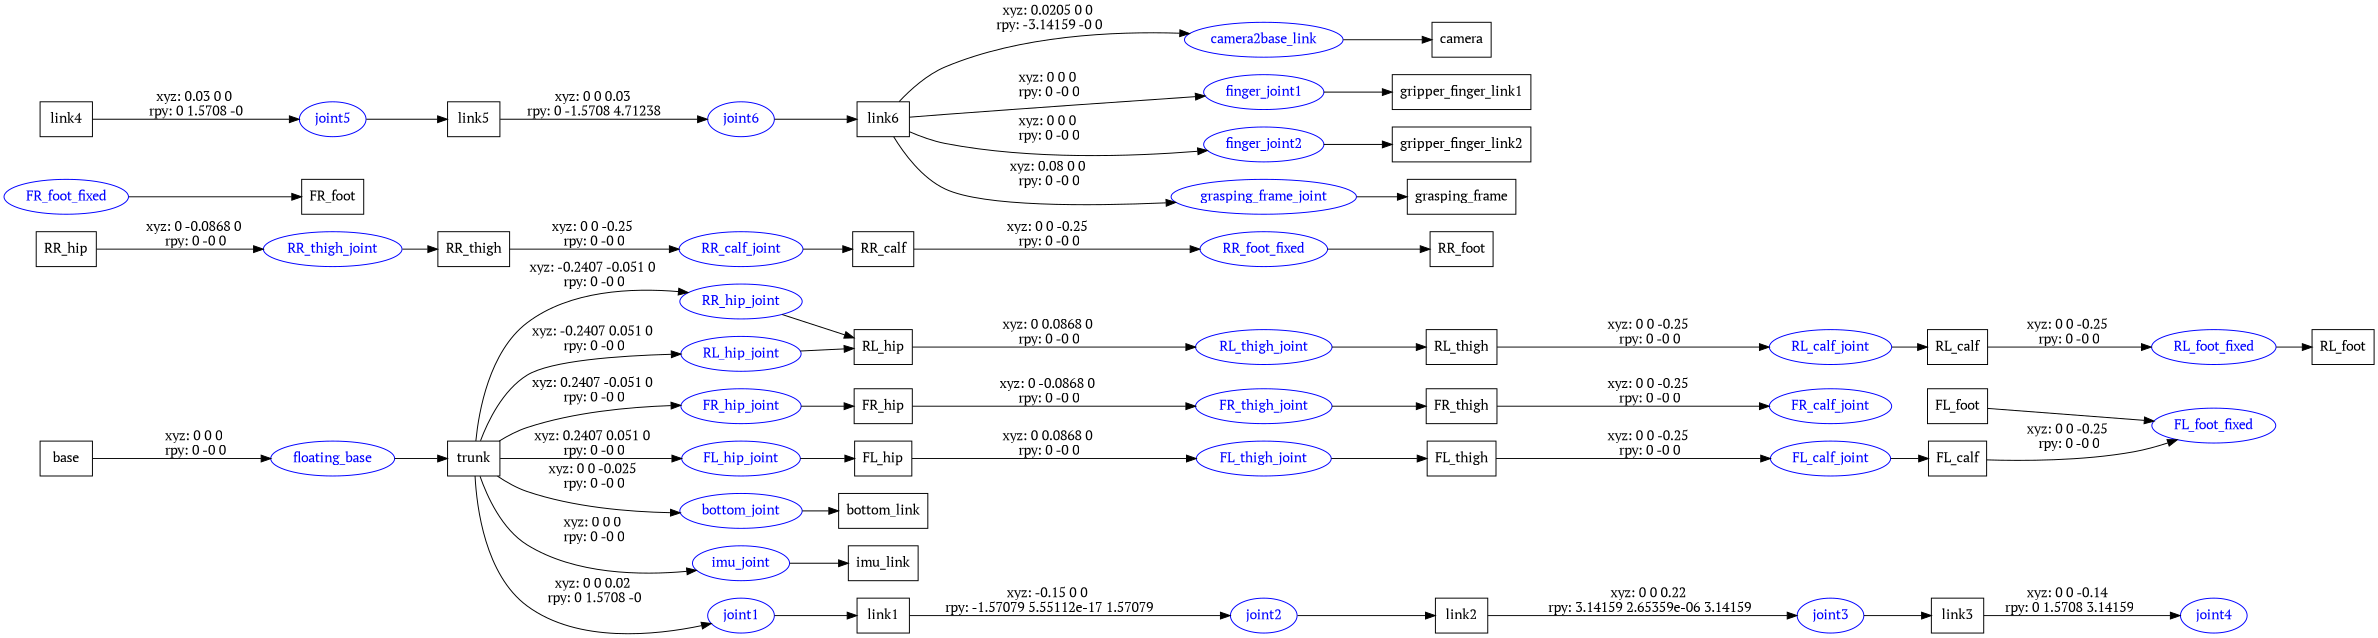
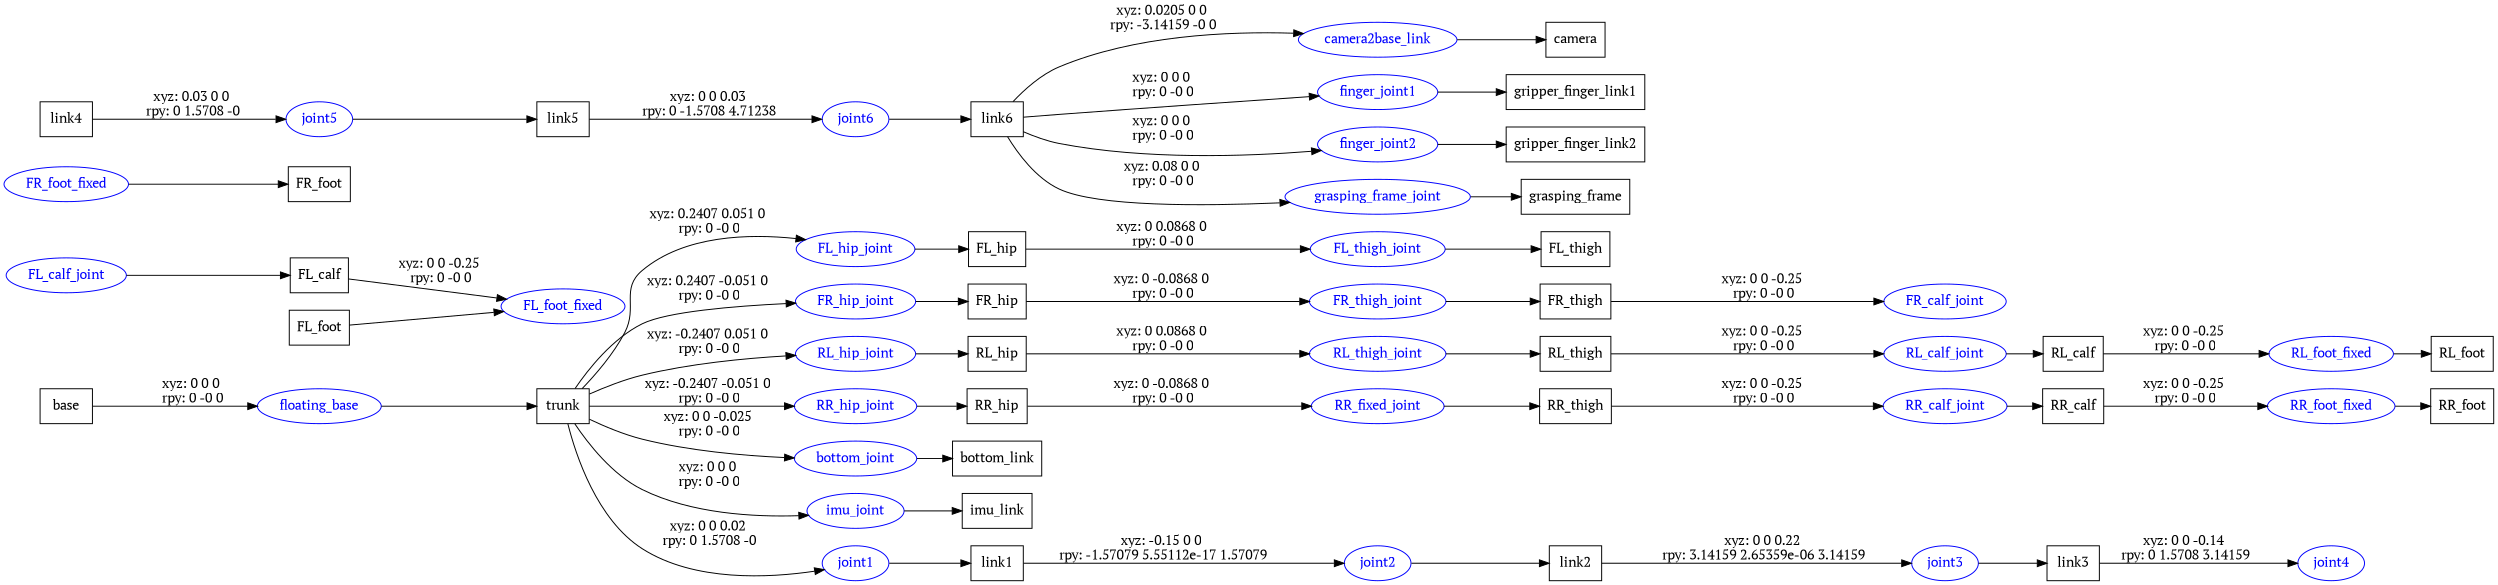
  digraph {
    fontname="PT Serif"
    rankdir=LR
    node [fontname="PT Serif" shape=box]
    edge [fontname="PT Serif"]
    n1 [label=base]
    floating_base [color=blue fontcolor=blue shape=ellipse]
    n3 [label=trunk]
    FL_hip_joint [color=blue fontcolor=blue shape=ellipse]
    FR_hip_joint [color=blue fontcolor=blue shape=ellipse]
    RL_hip_joint [color=blue fontcolor=blue shape=ellipse]
    RR_hip_joint [color=blue fontcolor=blue shape=ellipse]
    bottom_joint [color=blue fontcolor=blue shape=ellipse]
    imu_joint [color=blue fontcolor=blue shape=ellipse]
    joint1 [color=blue fontcolor=blue shape=ellipse]
    n11 [label=FL_hip]
    n12 [label=FR_hip]
    n13 [label=RL_hip]
    n14 [label=RR_hip]
    n15 [label=bottom_link]
    n16 [label=imu_link]
    n17 [label=link1]
    FL_thigh_joint [color=blue fontcolor=blue shape=ellipse]
    n19 [label=FL_thigh]
    FL_calf_joint [color=blue fontcolor=blue shape=ellipse]
    n21 [label=FL_calf]
    FL_foot_fixed [color=blue fontcolor=blue shape=ellipse]
    n23 [label=FL_foot]
    FR_thigh_joint [color=blue fontcolor=blue shape=ellipse]
    n25 [label=FR_thigh]
    FR_calf_joint [color=blue fontcolor=blue shape=ellipse]
    FR_foot_fixed [color=blue fontcolor=blue shape=ellipse]
    n28 [label=FR_foot]
    RL_thigh_joint [color=blue fontcolor=blue shape=ellipse]
    n30 [label=RL_thigh]
    RL_calf_joint [color=blue fontcolor=blue shape=ellipse]
    n32 [label=RL_calf]
    RL_foot_fixed [color=blue fontcolor=blue shape=ellipse]
    n34 [label=RL_foot]
-   RR_thigh_joint [color=blue fontcolor=blue shape=ellipse]
+   RR_thigh_joint [color=blue fontcolor=blue shape=ellipse label=RR_fixed_joint]
    n36 [label=RR_thigh]
    RR_calf_joint [color=blue fontcolor=blue shape=ellipse]
    n38 [label=RR_calf]
    RR_foot_fixed [color=blue fontcolor=blue shape=ellipse]
    n40 [label=RR_foot]
    joint2 [color=blue fontcolor=blue shape=ellipse]
    n42 [label=link2]
    joint3 [color=blue fontcolor=blue shape=ellipse]
    n44 [label=link3]
    joint4 [color=blue fontcolor=blue shape=ellipse]
    n46 [label=link4]
    joint5 [color=blue fontcolor=blue shape=ellipse]
    n48 [label=link5]
    joint6 [color=blue fontcolor=blue shape=ellipse]
    n50 [label=link6]
    camera2base_link [color=blue fontcolor=blue shape=ellipse]
    finger_joint1 [color=blue fontcolor=blue shape=ellipse]
    finger_joint2 [color=blue fontcolor=blue shape=ellipse]
    grasping_frame_joint [color=blue fontcolor=blue shape=ellipse]
    n55 [label=camera]
    n56 [label=gripper_finger_link1]
    n57 [label=gripper_finger_link2]
    n58 [label=grasping_frame]
    n1 -> floating_base [label="xyz: 0 0 0 \nrpy: 0 -0 0"]
    floating_base -> n3
    n3 -> FL_hip_joint [label="xyz: 0.2407 0.051 0 \nrpy: 0 -0 0"]
    n3 -> FR_hip_joint [label="xyz: 0.2407 -0.051 0 \nrpy: 0 -0 0"]
    n3 -> RL_hip_joint [label="xyz: -0.2407 0.051 0 \nrpy: 0 -0 0"]
    n3 -> RR_hip_joint [label="xyz: -0.2407 -0.051 0 \nrpy: 0 -0 0"]
    n3 -> bottom_joint [label="xyz: 0 0 -0.025 \nrpy: 0 -0 0"]
    n3 -> imu_joint [label="xyz: 0 0 0 \nrpy: 0 -0 0"]
    n3 -> joint1 [label="xyz: 0 0 0.02 \nrpy: 0 1.5708 -0"]
    FL_hip_joint -> n11
    FR_hip_joint -> n12
    RL_hip_joint -> n13
-   RR_hip_joint -> n13
+   RR_hip_joint -> n14
    bottom_joint -> n15
    imu_joint -> n16
    joint1 -> n17
    n11 -> FL_thigh_joint [label="xyz: 0 0.0868 0 \nrpy: 0 -0 0"]
    n12 -> FR_thigh_joint [label="xyz: 0 -0.0868 0 \nrpy: 0 -0 0"]
    n13 -> RL_thigh_joint [label="xyz: 0 0.0868 0 \nrpy: 0 -0 0"]
    n14 -> RR_thigh_joint [label="xyz: 0 -0.0868 0 \nrpy: 0 -0 0"]
    n17 -> joint2 [label="xyz: -0.15 0 0 \nrpy: -1.57079 5.55112e-17 1.57079"]
    FL_thigh_joint -> n19
-   n19 -> FL_calf_joint [label="xyz: 0 0 -0.25 \nrpy: 0 -0 0"]
    FL_calf_joint -> n21
    n21 -> FL_foot_fixed [label="xyz: 0 0 -0.25 \nrpy: 0 -0 0"]
    n23 -> FL_foot_fixed
    FR_thigh_joint -> n25
    n25 -> FR_calf_joint [label="xyz: 0 0 -0.25 \nrpy: 0 -0 0"]
    FR_foot_fixed -> n28
    RL_thigh_joint -> n30
    n30 -> RL_calf_joint [label="xyz: 0 0 -0.25 \nrpy: 0 -0 0"]
    RL_calf_joint -> n32
    n32 -> RL_foot_fixed [label="xyz: 0 0 -0.25 \nrpy: 0 -0 0"]
    RL_foot_fixed -> n34
    RR_thigh_joint -> n36
    n36 -> RR_calf_joint [label="xyz: 0 0 -0.25 \nrpy: 0 -0 0"]
    RR_calf_joint -> n38
    n38 -> RR_foot_fixed [label="xyz: 0 0 -0.25 \nrpy: 0 -0 0"]
    RR_foot_fixed -> n40
    joint2 -> n42
    n42 -> joint3 [label="xyz: 0 0 0.22 \nrpy: 3.14159 2.65359e-06 3.14159"]
    joint3 -> n44
    n44 -> joint4 [label="xyz: 0 0 -0.14 \nrpy: 0 1.5708 3.14159"]
    n46 -> joint5 [label="xyz: 0.03 0 0 \nrpy: 0 1.5708 -0"]
    joint5 -> n48
    n48 -> joint6 [label="xyz: 0 0 0.03 \nrpy: 0 -1.5708 4.71238"]
    joint6 -> n50
    n50 -> camera2base_link [label="xyz: 0.0205 0 0 \nrpy: -3.14159 -0 0"]
    n50 -> finger_joint1 [label="xyz: 0 0 0 \nrpy: 0 -0 0"]
    n50 -> finger_joint2 [label="xyz: 0 0 0 \nrpy: 0 -0 0"]
    n50 -> grasping_frame_joint [label="xyz: 0.08 0 0 \nrpy: 0 -0 0"]
    camera2base_link -> n55
    finger_joint1 -> n56
    finger_joint2 -> n57
    grasping_frame_joint -> n58
  }
